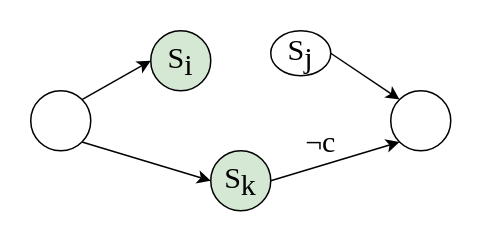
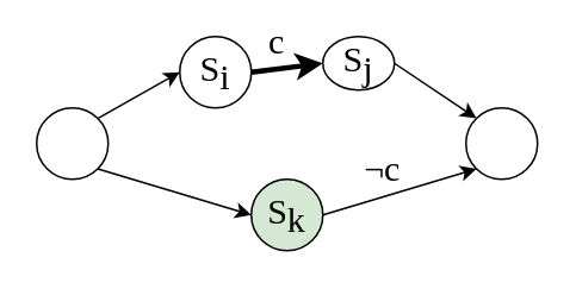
  <mxCell id="0" />
  <mxCell id="1" parent="0" />
  <mxCell id="2" value="" style="ellipse;whiteSpace=wrap;html=1;aspect=fixed;" vertex="1" parent="1"><mxGeometry x="20" y="60" width="40" height="40" as="geometry" /></mxCell>
- <mxCell id="3" value="S&lt;sub style=&quot;font-size: 20px;&quot;&gt;i&lt;/sub&gt;" style="ellipse;whiteSpace=wrap;html=1;aspect=fixed;fontSize=20;fontFamily=Times New Roman;fillColor=#d5e8d4;" vertex="1" parent="1"><mxGeometry x="100" y="20" width="40" height="40" as="geometry" /></mxCell>
+ <mxCell id="3" value="S&lt;sub style=&quot;font-size: 20px;&quot;&gt;i&lt;/sub&gt;" style="ellipse;whiteSpace=wrap;html=1;aspect=fixed;fontSize=20;fontFamily=Times New Roman;" vertex="1" parent="1"><mxGeometry x="100" y="20" width="40" height="40" as="geometry" /></mxCell>
  <mxCell id="4" value="S&lt;sub style=&quot;font-size: 20px;&quot;&gt;k&lt;/sub&gt;" style="ellipse;whiteSpace=wrap;html=1;aspect=fixed;fontSize=20;fontFamily=Times New Roman;fillColor=#d5e8d4;" vertex="1" parent="1"><mxGeometry x="140" y="100" width="40" height="40" as="geometry" /></mxCell>
  <mxCell id="5" value="S&lt;sub style=&quot;font-size: 20px;&quot;&gt;j&lt;/sub&gt;" style="ellipse;whiteSpace=wrap;html=1;aspect=fixed;fontSize=20;fontFamily=Times New Roman;" vertex="1" parent="1"><mxGeometry x="180" y="20" width="40" height="30" as="geometry" /></mxCell>
  <mxCell id="6" value="" style="ellipse;whiteSpace=wrap;html=1;aspect=fixed;" vertex="1" parent="1"><mxGeometry x="260" y="60" width="40" height="40" as="geometry" /></mxCell>
  <mxCell id="7" value="" style="endArrow=classic;html=1;rounded=0;exitX=1;exitY=0;exitDx=0;exitDy=0;entryX=0;entryY=0.5;entryDx=0;entryDy=0;" edge="1" parent="1" source="2" target="3"><mxGeometry width="50" height="50" relative="1" as="geometry"><mxPoint x="95" y="120" as="sourcePoint" /><mxPoint x="145" y="70" as="targetPoint" /></mxGeometry></mxCell>
  <mxCell id="8" value="" style="endArrow=classic;html=1;rounded=0;exitX=1;exitY=1;exitDx=0;exitDy=0;entryX=0;entryY=0.5;entryDx=0;entryDy=0;" edge="1" parent="1" source="2" target="4"><mxGeometry width="50" height="50" relative="1" as="geometry"><mxPoint x="64" y="76" as="sourcePoint" /><mxPoint x="110" y="50" as="targetPoint" /></mxGeometry></mxCell>
  <mxCell id="9" value="" style="endArrow=classic;html=1;rounded=0;exitX=1;exitY=0.5;exitDx=0;exitDy=0;entryX=0;entryY=1;entryDx=0;entryDy=0;strokeWidth=1;" edge="1" parent="1" source="4" target="6"><mxGeometry width="50" height="50" relative="1" as="geometry"><mxPoint x="64" y="104" as="sourcePoint" /><mxPoint x="150" y="130" as="targetPoint" /></mxGeometry></mxCell>
  <mxCell id="10" value="&lt;font face=&quot;Verdana&quot; style=&quot;font-size: 20px;&quot;&gt;¬&lt;/font&gt;&lt;font face=&quot;Times New Roman&quot; style=&quot;font-size: 20px;&quot;&gt;c&lt;/font&gt;" style="edgeLabel;html=1;align=center;verticalAlign=middle;resizable=0;points=[];" vertex="1" connectable="0" parent="9"><mxGeometry x="-0.056" y="-2" relative="1" as="geometry"><mxPoint x="-8" y="-17" as="offset" /></mxGeometry></mxCell>
  <mxCell id="11" value="" style="endArrow=classic;html=1;rounded=0;exitX=1;exitY=0.5;exitDx=0;exitDy=0;entryX=0;entryY=0;entryDx=0;entryDy=0;" edge="1" parent="1" source="5" target="6"><mxGeometry width="50" height="50" relative="1" as="geometry"><mxPoint x="190" y="130" as="sourcePoint" /><mxPoint x="276" y="104" as="targetPoint" /></mxGeometry></mxCell>
+ <mxCell id="12" value="" style="endArrow=classic;html=1;rounded=0;exitX=1;exitY=0.5;exitDx=0;exitDy=0;entryX=0;entryY=0.5;entryDx=0;entryDy=0;strokeWidth=3;" edge="1" parent="1" source="3" target="5"><mxGeometry width="50" height="50" relative="1" as="geometry"><mxPoint x="230" y="50" as="sourcePoint" /><mxPoint x="276" y="76" as="targetPoint" /></mxGeometry></mxCell>
+ <mxCell id="13" value="&lt;font style=&quot;font-size: 20px;&quot; face=&quot;Times New Roman&quot;&gt;c&lt;/font&gt;" style="edgeLabel;html=1;align=center;verticalAlign=middle;resizable=0;points=[];" vertex="1" connectable="0" parent="12"><mxGeometry x="0.183" relative="1" as="geometry"><mxPoint x="-10" y="-16" as="offset" /></mxGeometry></mxCell>
